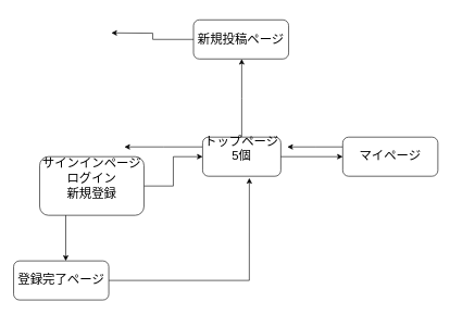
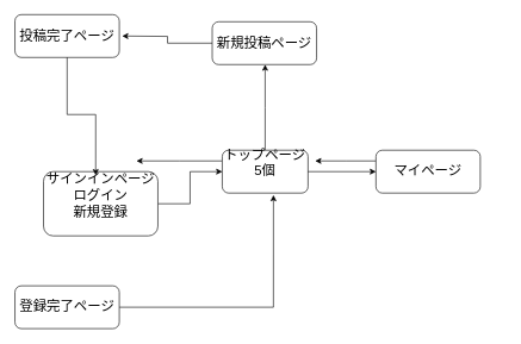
  <mxCell id="0" />
  <mxCell id="1" parent="0" />
  <mxCell id="2" value="" style="group" vertex="1" connectable="0" parent="1"><mxGeometry x="20" y="20" width="686" height="440" as="geometry" /></mxCell>
  <mxCell id="3" style="edgeStyle=orthogonalEdgeStyle;rounded=0;orthogonalLoop=1;jettySize=auto;html=1;exitX=0;exitY=0.25;exitDx=0;exitDy=0;" edge="1" parent="2" source="5"><mxGeometry relative="1" as="geometry"><mxPoint x="170" y="205" as="targetPoint" /></mxGeometry></mxCell>
  <mxCell id="4" style="edgeStyle=orthogonalEdgeStyle;rounded=0;orthogonalLoop=1;jettySize=auto;html=1;" edge="1" parent="2" source="5"><mxGeometry relative="1" as="geometry"><mxPoint x="350" y="70" as="targetPoint" /></mxGeometry></mxCell>
  <mxCell id="5" value="&lt;font style=&quot;font-size: 19px&quot;&gt;トップページ&lt;br&gt;5個&lt;br&gt;&lt;br&gt;&lt;/font&gt;" style="rounded=1;whiteSpace=wrap;html=1;" vertex="1" parent="2"><mxGeometry x="290" y="190" width="120" height="60" as="geometry" /></mxCell>
  <mxCell id="6" style="edgeStyle=orthogonalEdgeStyle;rounded=0;orthogonalLoop=1;jettySize=auto;html=1;exitX=0;exitY=0.5;exitDx=0;exitDy=0;" edge="1" parent="2" source="7"><mxGeometry relative="1" as="geometry"><mxPoint x="150" y="30" as="targetPoint" /></mxGeometry></mxCell>
  <mxCell id="7" value="&lt;font style=&quot;font-size: 19px&quot;&gt;新規投稿ページ&lt;/font&gt;" style="rounded=1;whiteSpace=wrap;html=1;" vertex="1" parent="2"><mxGeometry x="276" y="10" width="146" height="60" as="geometry" /></mxCell>
+ <mxCell id="8" value="&lt;font style=&quot;font-size: 19px&quot;&gt;投稿完了ページ&lt;/font&gt;" style="rounded=1;whiteSpace=wrap;html=1;" vertex="1" parent="2"><mxGeometry width="146" height="60" as="geometry" /></mxCell>
  <mxCell id="9" style="edgeStyle=orthogonalEdgeStyle;rounded=0;orthogonalLoop=1;jettySize=auto;html=1;exitX=1;exitY=0.5;exitDx=0;exitDy=0;" edge="1" parent="2" source="10" target="5"><mxGeometry relative="1" as="geometry" /></mxCell>
  <mxCell id="10" value="&lt;font style=&quot;font-size: 19px&quot;&gt;サインインページ&lt;br&gt;ログイン&lt;br&gt;新規登録&lt;br&gt;&lt;br&gt;&lt;/font&gt;" style="rounded=1;whiteSpace=wrap;html=1;" vertex="1" parent="2"><mxGeometry x="40" y="220" width="160" height="90" as="geometry" /></mxCell>
+ <mxCell id="11" style="edgeStyle=orthogonalEdgeStyle;rounded=0;orthogonalLoop=1;jettySize=auto;html=1;exitX=0.5;exitY=1;exitDx=0;exitDy=0;entryX=0.456;entryY=0.056;entryDx=0;entryDy=0;entryPerimeter=0;" edge="1" parent="2" source="8" target="10"><mxGeometry relative="1" as="geometry"><mxPoint x="73" y="160" as="targetPoint" /><Array as="points" /></mxGeometry></mxCell>
  <mxCell id="12" style="edgeStyle=orthogonalEdgeStyle;rounded=0;orthogonalLoop=1;jettySize=auto;html=1;entryX=0.597;entryY=1.047;entryDx=0;entryDy=0;entryPerimeter=0;" edge="1" parent="2" source="13" target="5"><mxGeometry relative="1" as="geometry" /></mxCell>
  <mxCell id="13" value="&lt;font style=&quot;font-size: 19px&quot;&gt;登録完了ページ&lt;/font&gt;" style="rounded=1;whiteSpace=wrap;html=1;" vertex="1" parent="2"><mxGeometry y="380" width="146" height="60" as="geometry" /></mxCell>
- <mxCell id="14" style="edgeStyle=orthogonalEdgeStyle;rounded=0;orthogonalLoop=1;jettySize=auto;html=1;" edge="1" parent="2" source="10" target="13"><mxGeometry relative="1" as="geometry"><mxPoint x="80" y="370" as="targetPoint" /><Array as="points"><mxPoint x="80" y="370" /><mxPoint x="80" y="370" /></Array></mxGeometry></mxCell>
  <mxCell id="15" style="edgeStyle=orthogonalEdgeStyle;rounded=0;orthogonalLoop=1;jettySize=auto;html=1;exitX=0;exitY=0.25;exitDx=0;exitDy=0;" edge="1" parent="2" source="16"><mxGeometry relative="1" as="geometry"><mxPoint x="420" y="205" as="targetPoint" /></mxGeometry></mxCell>
  <mxCell id="16" value="&lt;font style=&quot;font-size: 19px&quot;&gt;マイページ&lt;br&gt;&lt;/font&gt;" style="rounded=1;whiteSpace=wrap;html=1;" vertex="1" parent="2"><mxGeometry x="505" y="190" width="146" height="60" as="geometry" /></mxCell>
  <mxCell id="17" style="edgeStyle=orthogonalEdgeStyle;rounded=0;orthogonalLoop=1;jettySize=auto;html=1;entryX=0;entryY=0.5;entryDx=0;entryDy=0;" edge="1" parent="2" source="5" target="16"><mxGeometry relative="1" as="geometry" /></mxCell>
